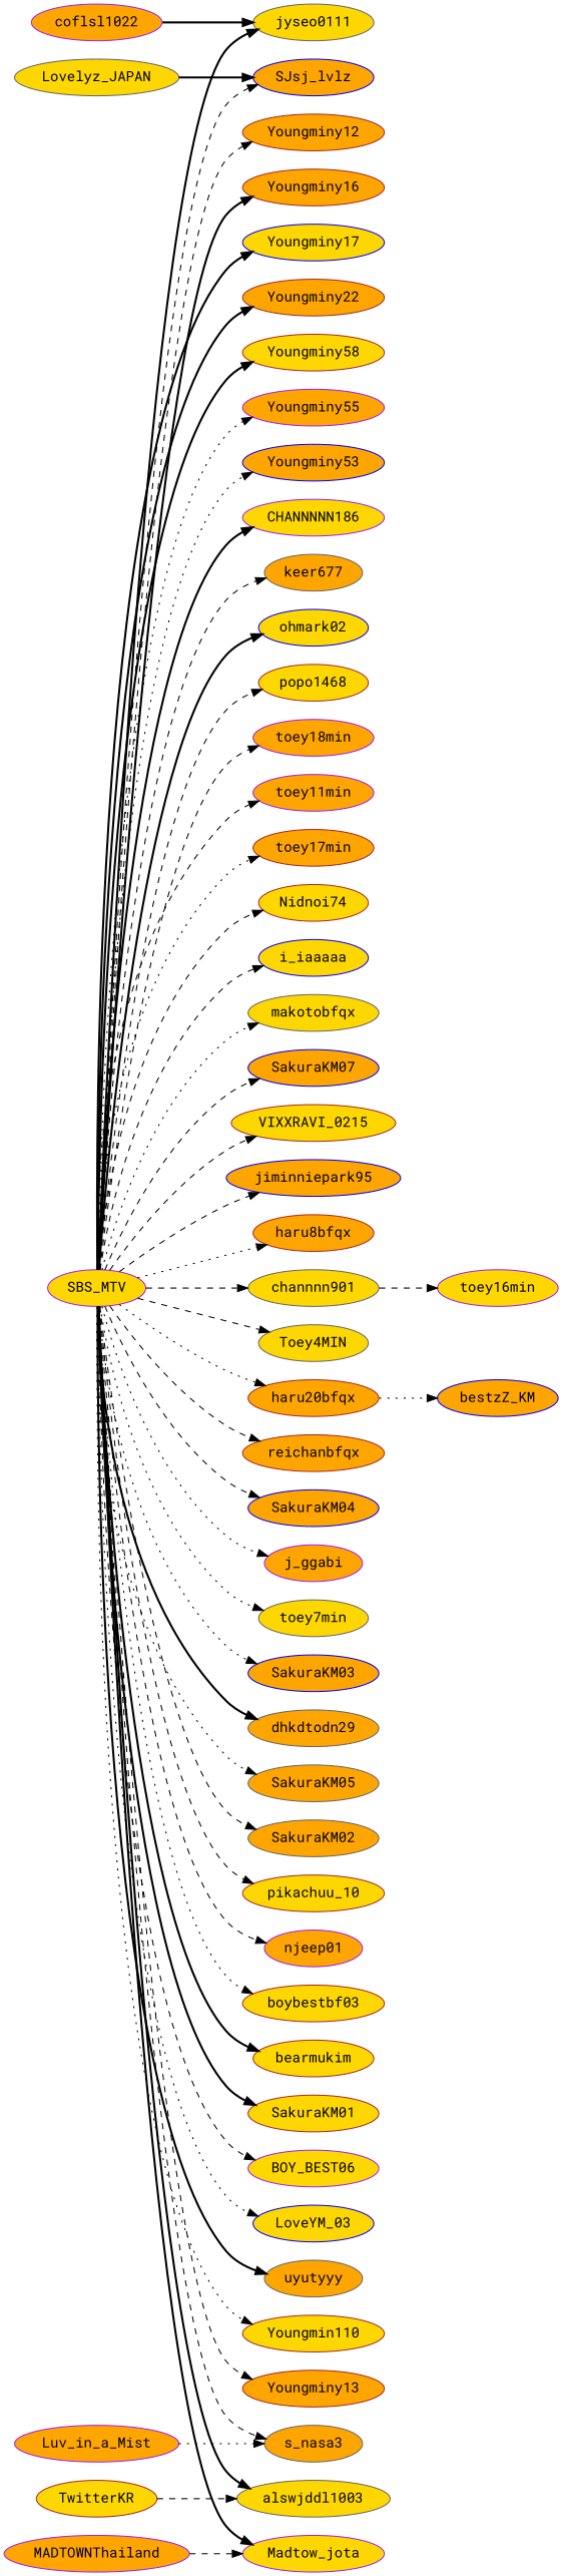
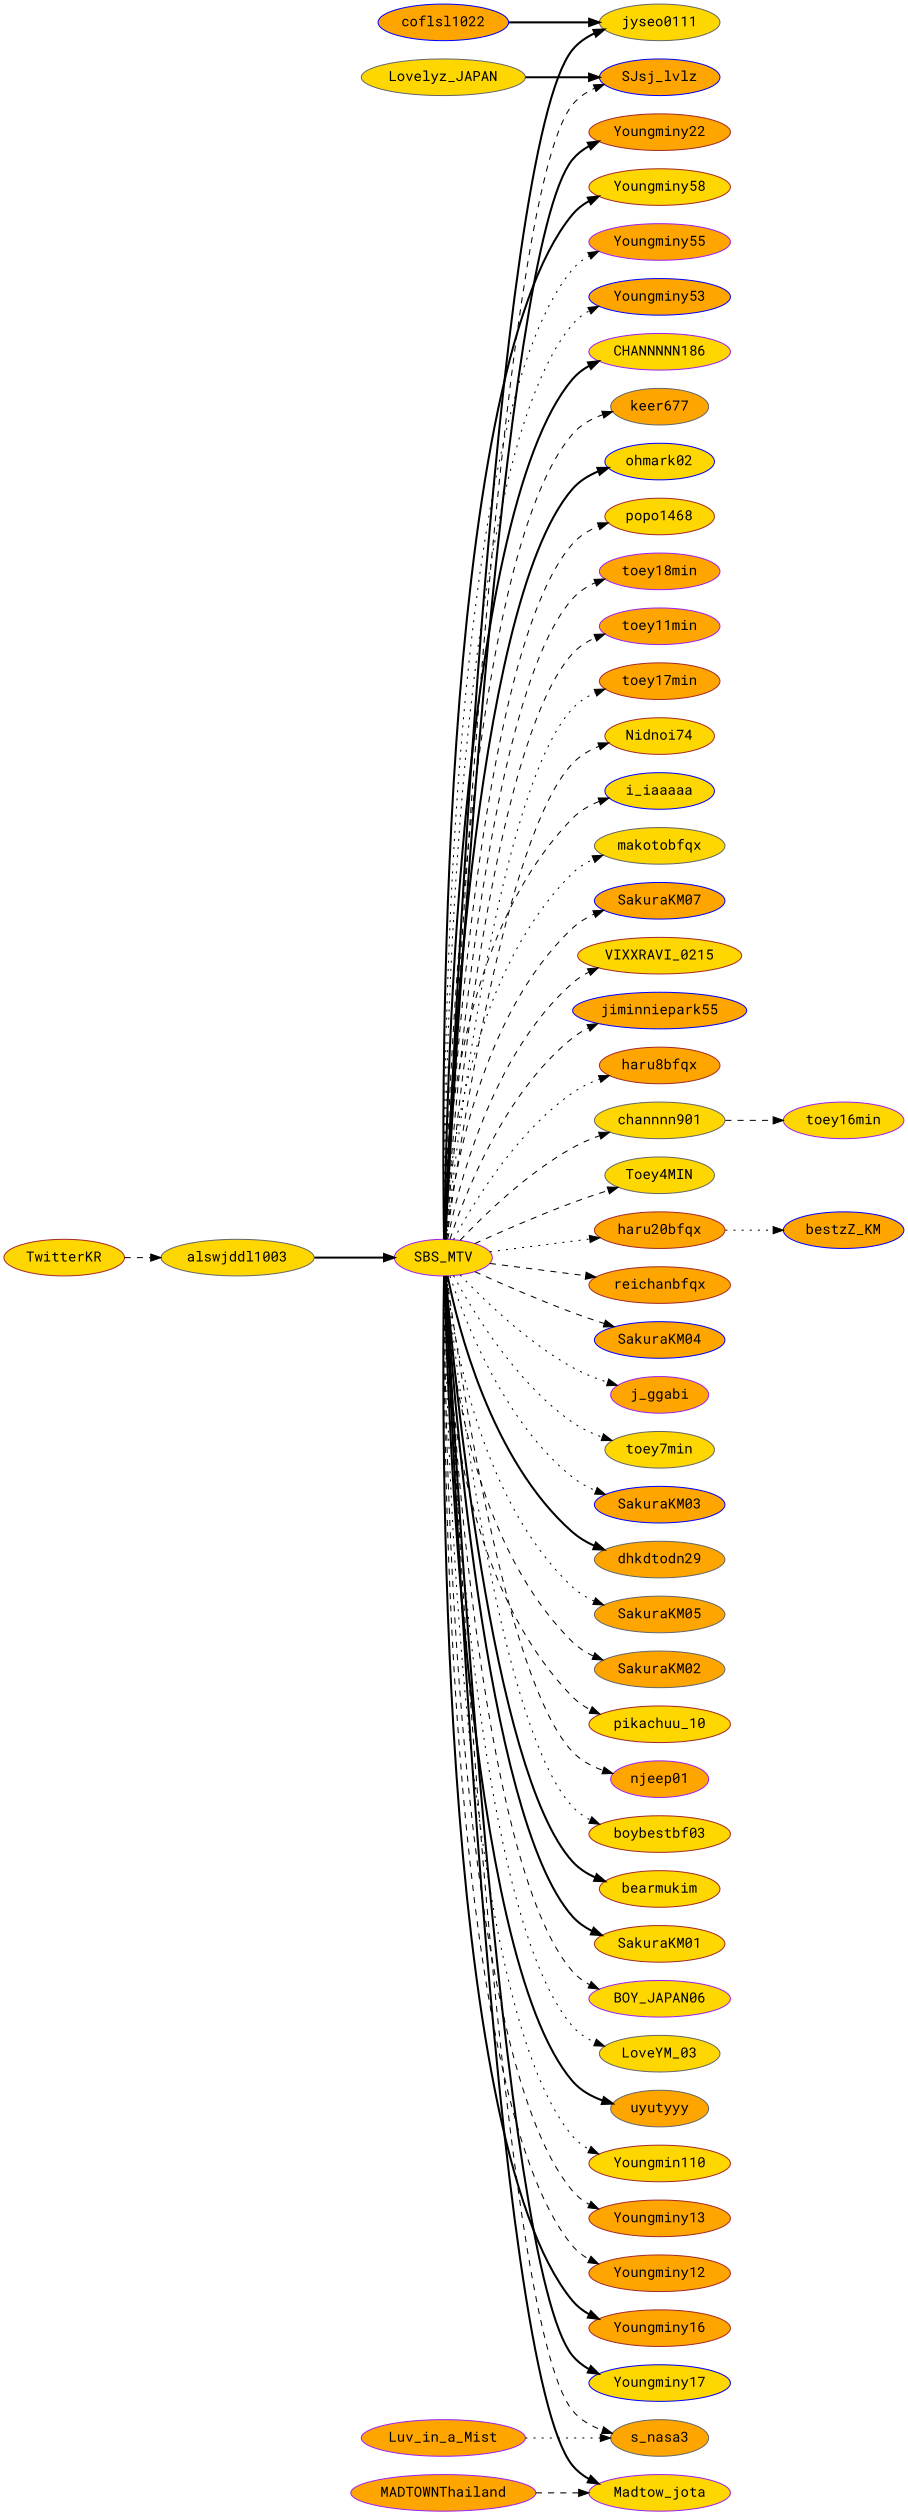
  strict digraph {
    fontname="Roboto Mono"
    rankdir=LR
    node [color=brown fillcolor=orange fontname="Roboto Mono" style=filled]
    edge [fontname="Roboto Mono" style=dashed]
    SBS_MTV [color=purple fillcolor=gold]
    i_iaaaaa [color=blue fillcolor=gold]
    makotobfqx [color=gray40 fillcolor=gold]
    SakuraKM07 [color=blue]
    VIXXRAVI_0215 [fillcolor=gold]
-   jiminniepark95 [color=blue]
+   jiminniepark95 [color=blue label=jiminniepark55]
    haru8bfqx
    jyseo0111 [color=gray40 fillcolor=gold]
    channnn901 [color=gray40 fillcolor=gold]
    Toey4MIN [color=gray40 fillcolor=gold]
    haru20bfqx
    reichanbfqx
    SakuraKM04 [color=blue]
    j_ggabi [color=purple]
    toey7min [color=gray40 fillcolor=gold]
    SakuraKM03 [color=blue]
    dhkdtodn29 [color=gray40]
    SakuraKM05 [color=gray40]
    SakuraKM02 [color=gray40]
    pikachuu_10 [fillcolor=gold]
    njeep01 [color=purple]
    boybestbf03 [fillcolor=gold]
    SJsj_lvlz [color=blue]
    bearmukim [fillcolor=gold]
    SakuraKM01 [fillcolor=gold]
-   BOY_BEST06 [color=purple fillcolor=gold]
+   BOY_BEST06 [color=purple fillcolor=gold label=BOY_JAPAN06]
    s_nasa3 [color=gray40]
-   LoveYM_03 [color=blue fillcolor=gold]
+   LoveYM_03 [color=gray40 fillcolor=gold]
    uyutyyy [color=gray40]
    Youngmin110 [fillcolor=gold]
    Youngminy13
    Youngminy12
    Youngminy16
    Youngminy17 [color=blue fillcolor=gold]
    Youngminy22
    Youngminy58 [fillcolor=gold]
    Youngminy55 [color=purple]
    Youngminy53 [color=blue]
    CHANNNNN186 [color=purple fillcolor=gold]
    alswjddl1003 [color=gray40 fillcolor=gold]
    Madtow_jota [color=purple fillcolor=gold]
    keer677 [color=gray40]
    ohmark02 [color=blue fillcolor=gold]
    popo1468 [fillcolor=gold]
    toey18min [color=purple]
    toey11min [color=purple]
    toey17min
    Nidnoi74 [fillcolor=gold]
    bestzZ_KM [color=blue]
    toey16min [color=purple fillcolor=gold]
-   coflsl1022 [color=purple]
+   coflsl1022 [color=blue]
    Lovelyz_JAPAN [color=gray40 fillcolor=gold]
    Luv_in_a_Mist [color=purple]
    TwitterKR [fillcolor=gold]
    MADTOWNThailand [color=purple]
    SBS_MTV -> i_iaaaaa
    SBS_MTV -> makotobfqx [style=dotted]
    SBS_MTV -> SakuraKM07
    SBS_MTV -> VIXXRAVI_0215
    SBS_MTV -> jiminniepark95
    SBS_MTV -> haru8bfqx [style=dotted]
    SBS_MTV -> jyseo0111 [style=bold]
    SBS_MTV -> channnn901
    SBS_MTV -> Toey4MIN
    SBS_MTV -> haru20bfqx [style=dotted]
    SBS_MTV -> reichanbfqx
    SBS_MTV -> SakuraKM04
    SBS_MTV -> j_ggabi [style=dotted]
    SBS_MTV -> toey7min [style=dotted]
    SBS_MTV -> SakuraKM03 [style=dotted]
    SBS_MTV -> dhkdtodn29 [style=bold]
    SBS_MTV -> SakuraKM05 [style=dotted]
    SBS_MTV -> SakuraKM02
    SBS_MTV -> pikachuu_10
    SBS_MTV -> njeep01
    SBS_MTV -> boybestbf03 [style=dotted]
    SBS_MTV -> SJsj_lvlz
    SBS_MTV -> bearmukim [style=bold]
    SBS_MTV -> SakuraKM01 [style=bold]
    SBS_MTV -> BOY_BEST06
    SBS_MTV -> s_nasa3
    SBS_MTV -> LoveYM_03 [style=dotted]
    SBS_MTV -> uyutyyy [style=bold]
    SBS_MTV -> Youngmin110 [style=dotted]
    SBS_MTV -> Youngminy13
    SBS_MTV -> Youngminy12
    SBS_MTV -> Youngminy16 [style=bold]
    SBS_MTV -> Youngminy17 [style=bold]
    SBS_MTV -> Youngminy22 [style=bold]
    SBS_MTV -> Youngminy58 [style=bold]
    SBS_MTV -> Youngminy55 [style=dotted]
    SBS_MTV -> Youngminy53 [style=dotted]
    SBS_MTV -> CHANNNNN186 [style=bold]
-   SBS_MTV -> alswjddl1003 [style=bold]
+   alswjddl1003 -> SBS_MTV [style=bold]
    SBS_MTV -> Madtow_jota [style=bold]
    SBS_MTV -> keer677
    SBS_MTV -> ohmark02 [style=bold]
    SBS_MTV -> popo1468
    SBS_MTV -> toey18min
    SBS_MTV -> toey11min
    SBS_MTV -> toey17min [style=dotted]
    SBS_MTV -> Nidnoi74
    channnn901 -> toey16min
    haru20bfqx -> bestzZ_KM [style=dotted]
    coflsl1022 -> jyseo0111 [style=bold]
    Lovelyz_JAPAN -> SJsj_lvlz [style=bold]
    Luv_in_a_Mist -> s_nasa3 [style=dotted]
    TwitterKR -> alswjddl1003
    MADTOWNThailand -> Madtow_jota
  }
